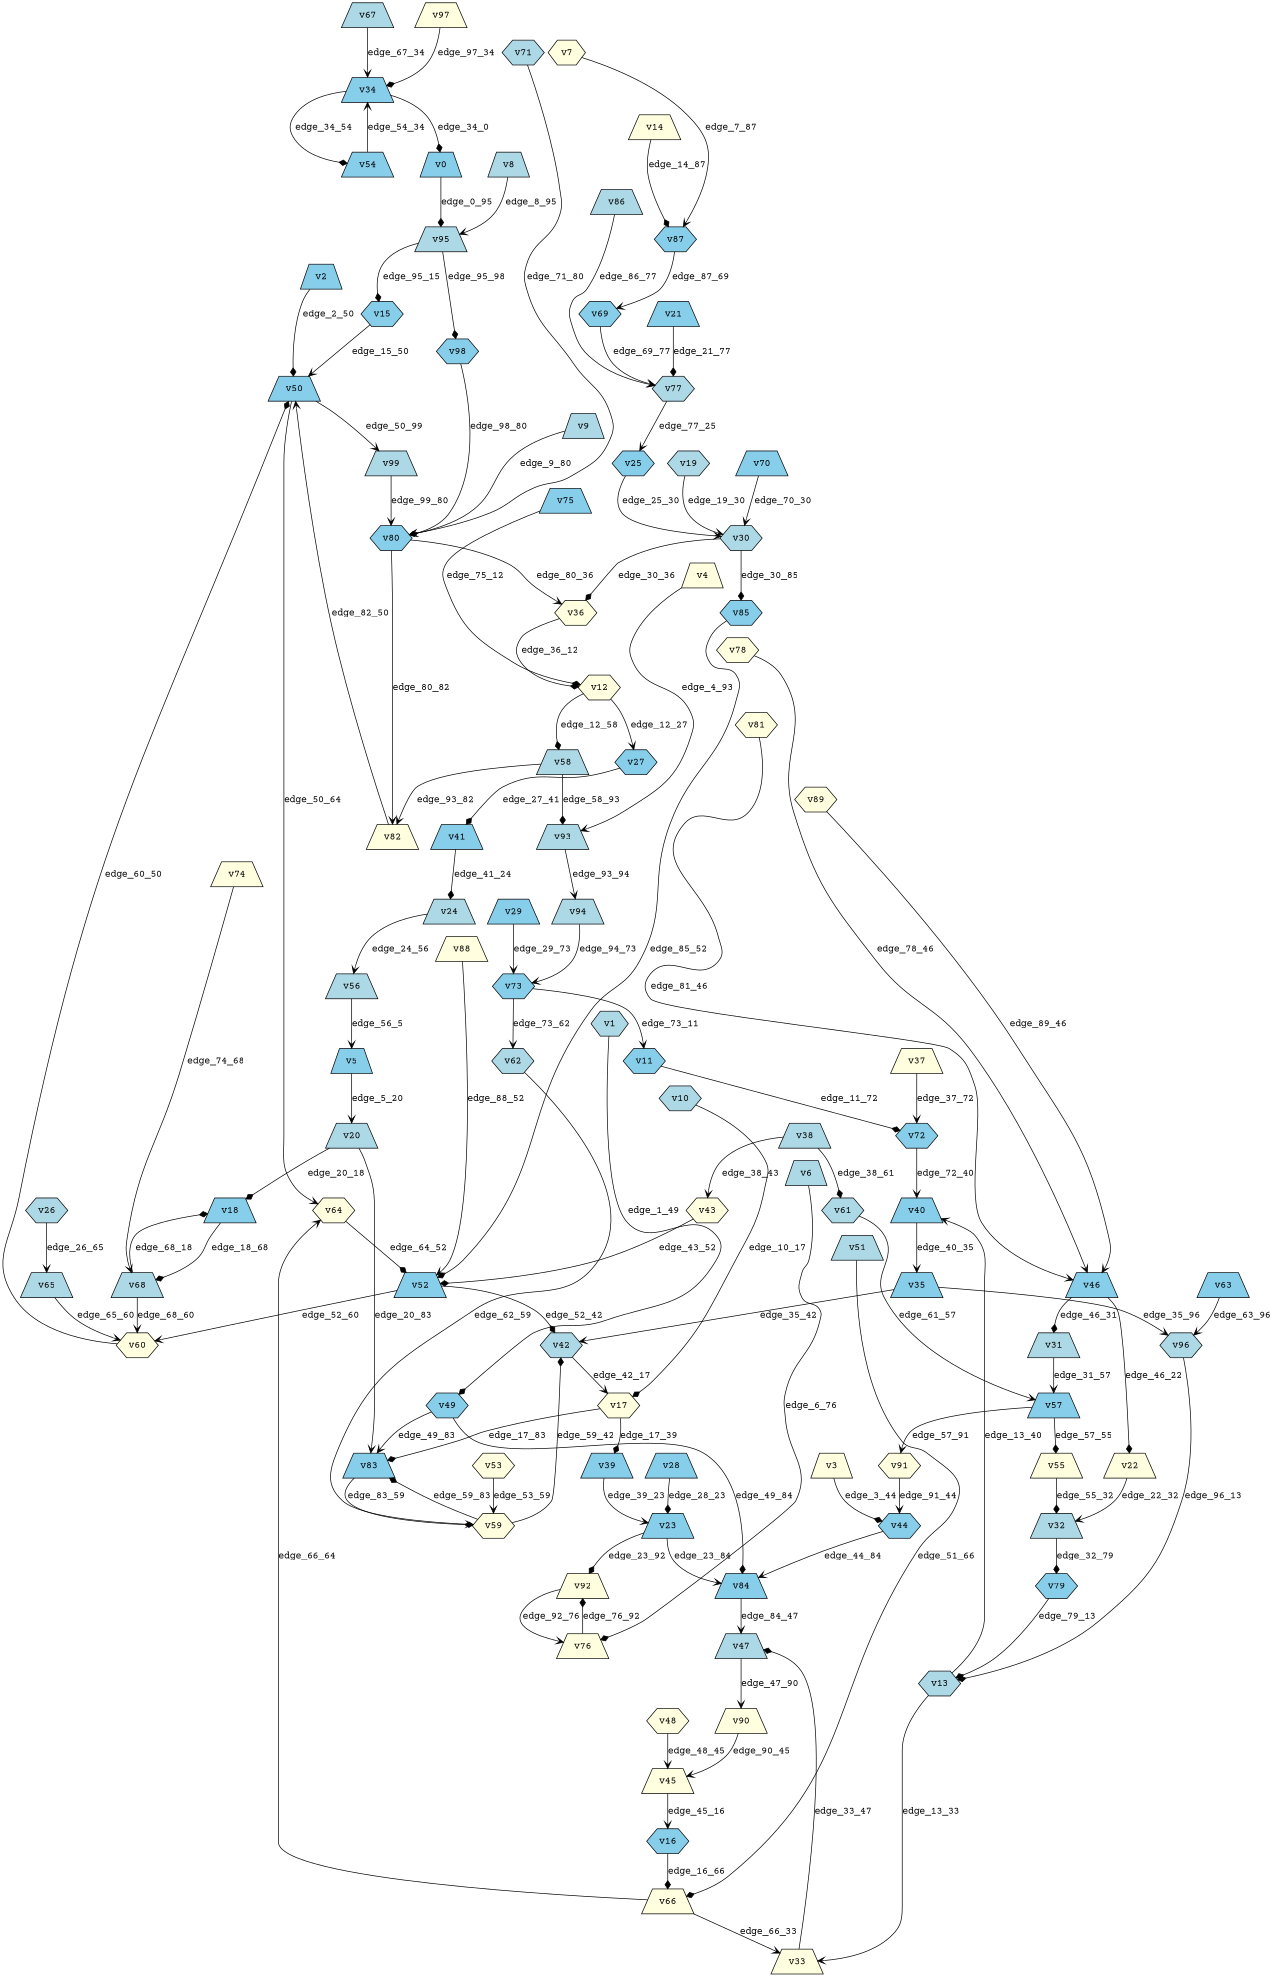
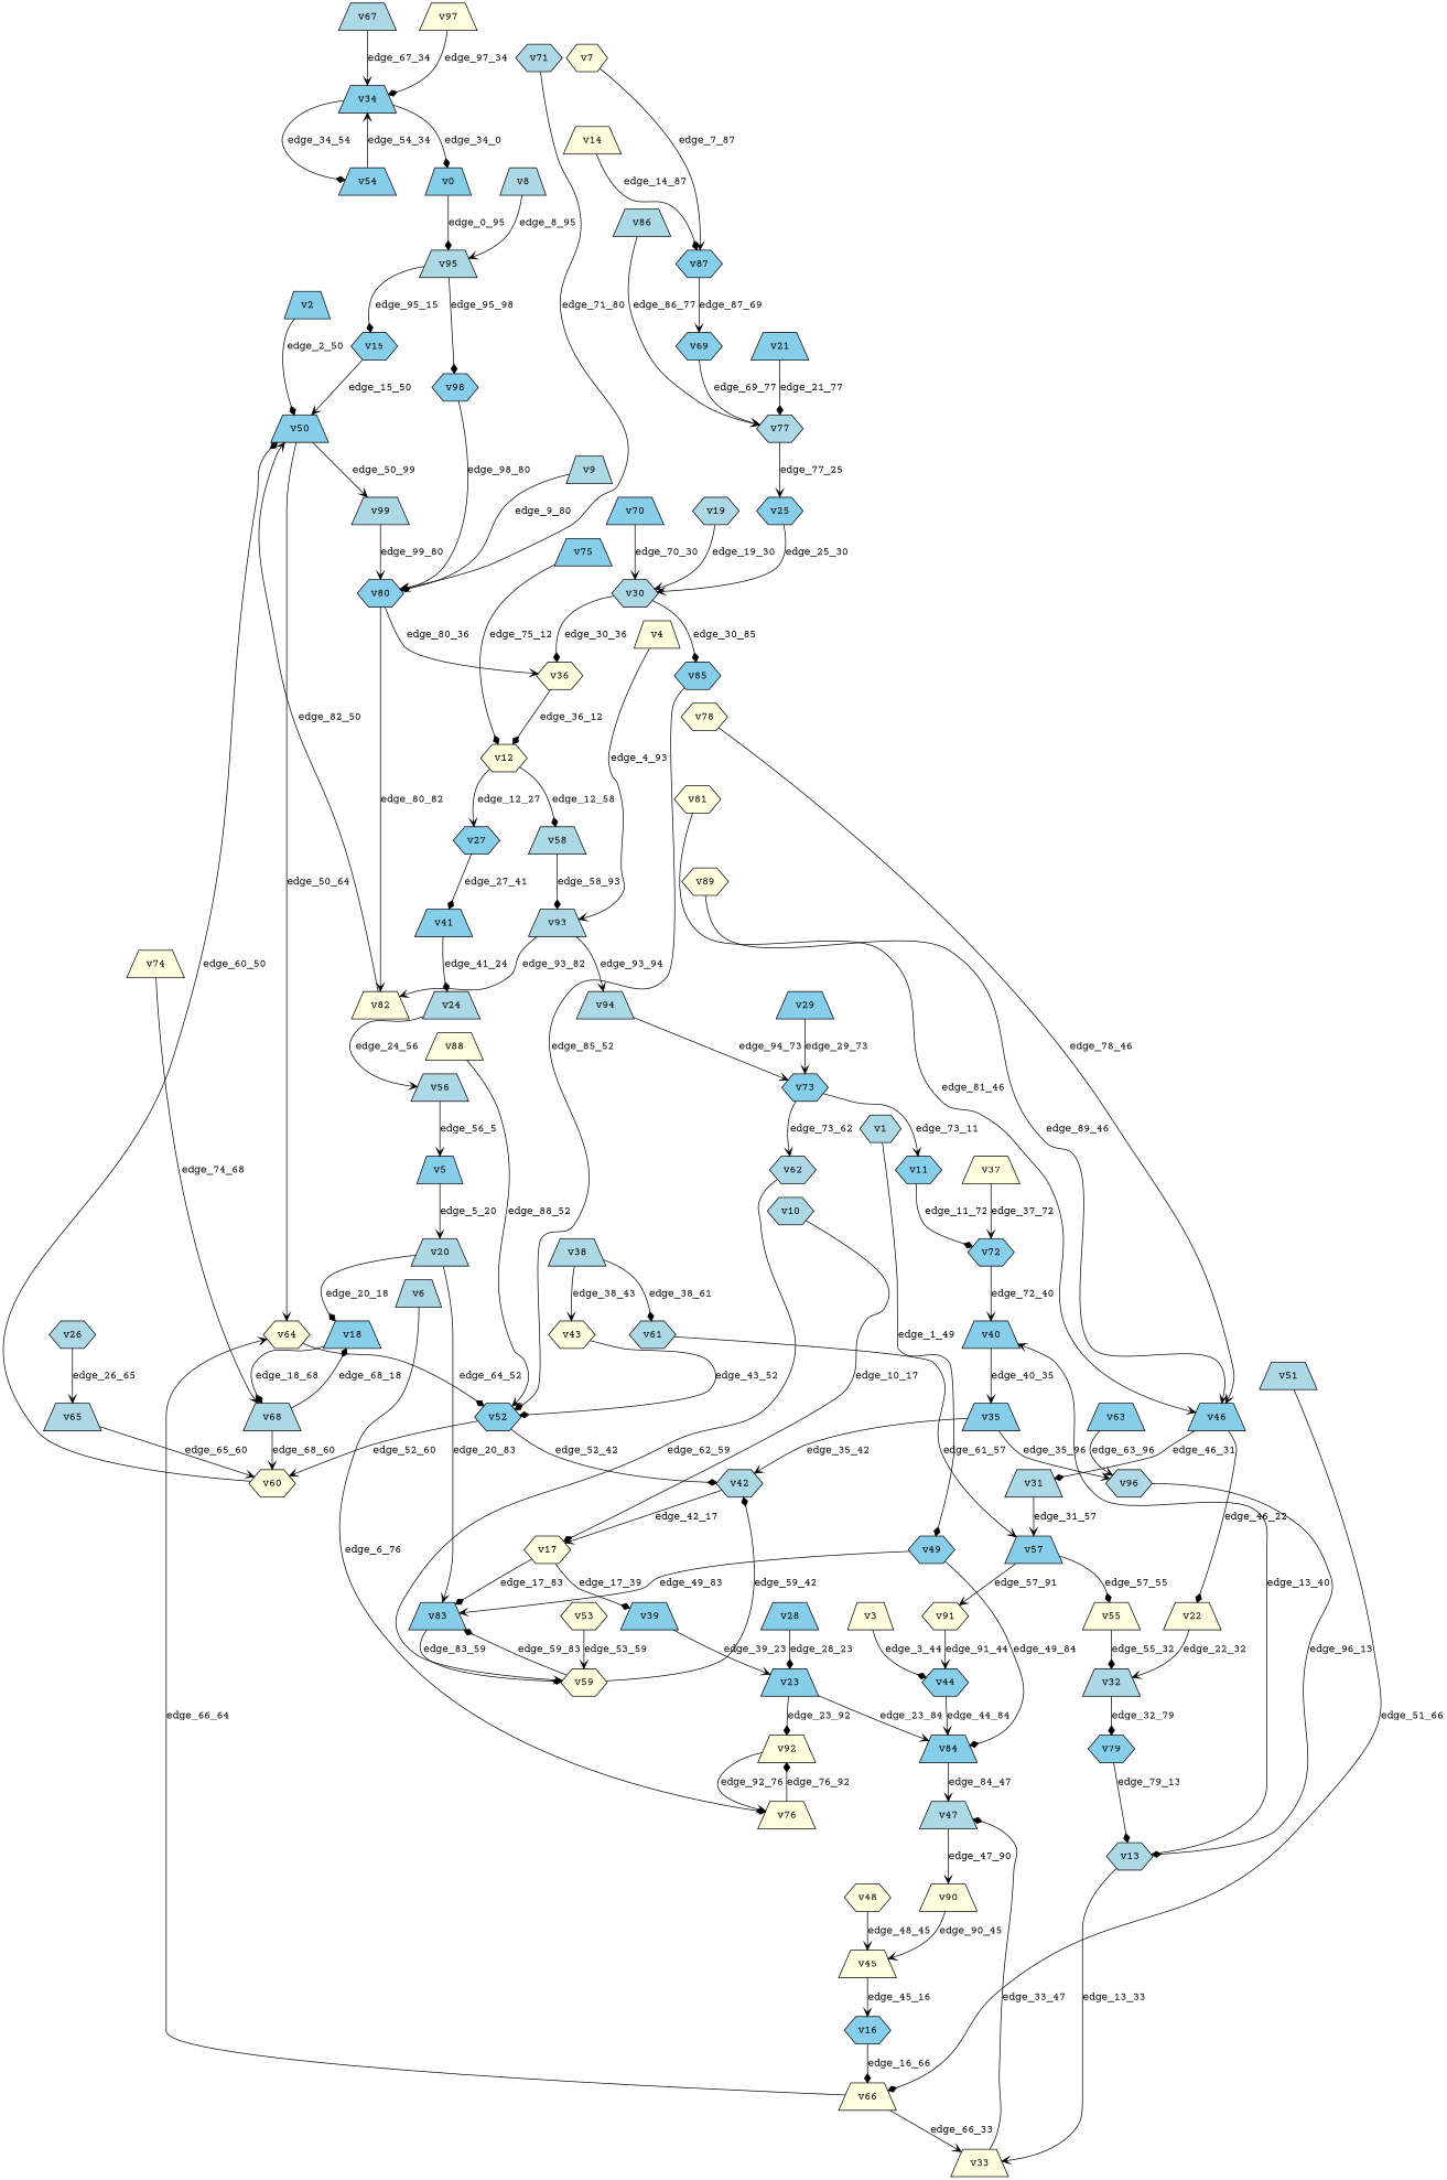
  digraph {
    fontname="Courier Prime"
    node [fillcolor=skyblue fontname="Courier Prime" player=1 shape=trapezium style=filled]
    edge [arrowhead=vee fontname="Courier Prime"]
    v0 [player=0]
    v95 [fillcolor=lightblue player=-1]
    v15 [shape=hexagon]
    v98 [player=0 shape=hexagon]
    v1 [fillcolor=lightblue player=0 shape=hexagon]
    v49 [player=-1 shape=hexagon]
    v83
    v84
    v2 [player=0]
    v50 [player=-1]
    v64 [fillcolor=lightyellow shape=hexagon]
    v99 [fillcolor=lightblue player=0]
    v3 [fillcolor=lightyellow]
    v44 [player=-1 shape=hexagon]
    v4 [fillcolor=lightyellow player=0]
    v93 [fillcolor=lightblue player=-1]
    v82 [fillcolor=lightyellow player=0]
    v94 [fillcolor=lightblue]
    v5 [player=0]
    v20 [fillcolor=lightblue player=-1]
    v18 [player=0]
    v6 [fillcolor=lightblue]
    v76 [fillcolor=lightyellow player=-1]
    v92 [fillcolor=lightyellow]
    v7 [fillcolor=lightyellow player=0 shape=hexagon]
    v87 [player=-1 shape=hexagon]
    v69 [player=0 shape=hexagon]
    v8 [fillcolor=lightblue]
    v9 [fillcolor=lightblue]
    v80 [player=-1 shape=hexagon]
    v36 [fillcolor=lightyellow shape=hexagon]
    v10 [fillcolor=lightblue player=0 shape=hexagon]
    v17 [fillcolor=lightyellow player=-1 shape=hexagon]
    v39
    v11 [player=0 shape=hexagon]
    v72 [player=-1 shape=hexagon]
    v40 [player=0]
    v12 [fillcolor=lightyellow player=-1 shape=hexagon]
    v27 [shape=hexagon]
    v58 [fillcolor=lightblue player=0]
    v41 [player=-1]
    v13 [fillcolor=lightblue player=-1 shape=hexagon]
    v33 [fillcolor=lightyellow player=0]
    v47 [fillcolor=lightblue player=-1]
    v35 [player=-1]
    v14 [fillcolor=lightyellow]
    v16 [shape=hexagon]
    v66 [fillcolor=lightyellow player=-1]
    v23 [player=-1]
    v59 [fillcolor=lightyellow player=-1 shape=hexagon]
    v68 [fillcolor=lightblue player=-1]
    v60 [fillcolor=lightyellow shape=hexagon]
    v19 [fillcolor=lightblue shape=hexagon]
    v30 [fillcolor=lightblue player=-1 shape=hexagon]
    v85 [player=0 shape=hexagon]
    v77 [fillcolor=lightblue player=-1 shape=hexagon]
    v21
    v25 [shape=hexagon]
    v22 [fillcolor=lightyellow]
    v32 [fillcolor=lightblue player=-1]
    v79 [shape=hexagon]
    v24 [fillcolor=lightblue player=0]
    v56 [fillcolor=lightblue player=-1]
    v26 [fillcolor=lightblue player=0 shape=hexagon]
    v65 [fillcolor=lightblue player=-1]
    v28 [player=0]
    v73 [player=-1 shape=hexagon]
    v29
    v62 [fillcolor=lightblue player=0 shape=hexagon]
-   v52 [player=-1]
+   v52 [player=-1 shape=hexagon]
    v31 [fillcolor=lightblue]
    v57 [player=-1]
    v55 [fillcolor=lightyellow]
    v91 [fillcolor=lightyellow shape=hexagon]
    v90 [fillcolor=lightyellow player=0]
    v34 [player=-1]
    v54 [player=0]
    v42 [fillcolor=lightblue player=0 shape=hexagon]
    v96 [fillcolor=lightblue shape=hexagon]
    v37 [fillcolor=lightyellow]
    v38 [fillcolor=lightblue player=-1]
    v43 [fillcolor=lightyellow player=0 shape=hexagon]
    v61 [fillcolor=lightblue player=0 shape=hexagon]
    v45 [fillcolor=lightyellow player=-1]
    v46 [player=-1]
    v48 [fillcolor=lightyellow player=0 shape=hexagon]
    v51 [fillcolor=lightblue player=0]
    v53 [fillcolor=lightyellow player=0 shape=hexagon]
    v63 [player=-1]
    v67 [fillcolor=lightblue]
    v70
    v71 [fillcolor=lightblue player=0 shape=hexagon]
    v74 [fillcolor=lightyellow]
    v75
    v78 [fillcolor=lightyellow player=0 shape=hexagon]
    v81 [fillcolor=lightyellow shape=hexagon]
    v86 [fillcolor=lightblue player=0]
    v88 [fillcolor=lightyellow]
    v89 [fillcolor=lightyellow shape=hexagon]
    v97 [fillcolor=lightyellow player=0]
    v0 -> v95 [arrowhead=diamond discount=0.611153 label=edge_0_95 weight=5.576213]
    v95 -> v15 [arrowhead=diamond label=edge_95_15 probability=0.311920]
    v95 -> v98 [arrowhead=diamond label=edge_95_98 probability=0.688080]
    v15 -> v50 [discount=0.240909 label=edge_15_50 weight=-2.928599]
    v98 -> v80 [discount=0.194993 label=edge_98_80 weight=1.762975]
    v1 -> v49 [arrowhead=diamond discount=0.486688 label=edge_1_49 weight=-0.714118]
    v49 -> v83 [label=edge_49_83 probability=0.625390]
    v49 -> v84 [arrowhead=diamond label=edge_49_84 probability=0.374610]
    v83 -> v59 [arrowhead=diamond discount=0.261802 label=edge_83_59 weight=4.225613]
    v84 -> v47 [discount=0.829380 label=edge_84_47 weight=7.731788]
    v2 -> v50 [arrowhead=diamond discount=0.159316 label=edge_2_50 weight=-3.104474]
    v50 -> v64 [label=edge_50_64 probability=0.429551]
    v50 -> v99 [label=edge_50_99 probability=0.570449]
    v64 -> v52 [arrowhead=diamond discount=0.141186 label=edge_64_52 weight=3.359159]
    v99 -> v80 [discount=0.845376 label=edge_99_80 weight=4.529575]
    v3 -> v44 [arrowhead=diamond discount=0.362675 label=edge_3_44 weight=2.465236]
    v44 -> v84 [label=edge_44_84 probability=1.000000]
    v4 -> v93 [discount=0.520935 label=edge_4_93 weight=-3.030305]
-   v58 -> v82 [label=edge_93_82 probability=0.399927]
+   v93 -> v82 [label=edge_93_82 probability=0.399927]
    v93 -> v94 [label=edge_93_94 probability=0.600073]
    v82 -> v50 [discount=0.196660 label=edge_82_50 weight=-7.381014]
    v94 -> v73 [discount=0.883824 label=edge_94_73 weight=-5.821214]
    v5 -> v20 [discount=0.590478 label=edge_5_20 weight=1.733980]
    v20 -> v83 [label=edge_20_83 probability=0.349619]
    v20 -> v18 [arrowhead=diamond label=edge_20_18 probability=0.650381]
    v18 -> v68 [arrowhead=diamond discount=0.633766 label=edge_18_68 weight=-3.268469]
    v6 -> v76 [arrowhead=diamond discount=0.861819 label=edge_6_76 weight=-2.300180]
    v76 -> v92 [arrowhead=diamond label=edge_76_92 probability=1.000000]
    v92 -> v76 [discount=0.189047 label=edge_92_76 weight=-5.734419]
    v7 -> v87 [discount=0.155038 label=edge_7_87 weight=-1.156249]
    v87 -> v69 [label=edge_87_69 probability=1.000000]
    v69 -> v77 [discount=0.810803 label=edge_69_77 weight=4.635986]
    v8 -> v95 [discount=0.119064 label=edge_8_95 weight=3.536331]
    v9 -> v80 [arrowhead=diamond discount=0.694783 label=edge_9_80 weight=-4.152076]
    v80 -> v82 [label=edge_80_82 probability=0.368931]
    v80 -> v36 [label=edge_80_36 probability=0.631069]
    v36 -> v12 [arrowhead=diamond discount=0.873680 label=edge_36_12 weight=0.339002]
    v10 -> v17 [arrowhead=diamond discount=0.497067 label=edge_10_17 weight=-4.132313]
    v17 -> v83 [arrowhead=diamond label=edge_17_83 probability=0.347710]
    v17 -> v39 [arrowhead=diamond label=edge_17_39 probability=0.652290]
    v39 -> v23 [discount=0.744319 label=edge_39_23 weight=-4.151993]
    v11 -> v72 [arrowhead=diamond discount=0.288441 label=edge_11_72 weight=0.025716]
    v72 -> v40 [label=edge_72_40 probability=1.000000]
    v40 -> v35 [discount=0.608723 label=edge_40_35 weight=9.562610]
    v12 -> v27 [label=edge_12_27 probability=0.540675]
    v12 -> v58 [arrowhead=diamond label=edge_12_58 probability=0.459325]
    v27 -> v41 [arrowhead=diamond discount=0.276592 label=edge_27_41 weight=-8.634659]
    v58 -> v93 [arrowhead=diamond discount=0.762324 label=edge_58_93 weight=2.436640]
    v41 -> v24 [arrowhead=diamond label=edge_41_24 probability=1.000000]
    v13 -> v40 [label=edge_13_40 probability=0.529376]
    v13 -> v33 [label=edge_13_33 probability=0.470624]
    v33 -> v47 [arrowhead=diamond discount=0.465852 label=edge_33_47 weight=-9.880121]
    v47 -> v90 [label=edge_47_90 probability=1.000000]
    v35 -> v42 [label=edge_35_42 probability=0.539609]
    v35 -> v96 [label=edge_35_96 probability=0.460391]
    v14 -> v87 [arrowhead=diamond discount=0.517322 label=edge_14_87 weight=-3.070390]
    v16 -> v66 [arrowhead=diamond discount=0.688818 label=edge_16_66 weight=8.601770]
    v66 -> v64 [label=edge_66_64 probability=0.309118]
    v66 -> v33 [label=edge_66_33 probability=0.690882]
    v23 -> v84 [label=edge_23_84 probability=0.517672]
    v23 -> v92 [arrowhead=diamond label=edge_23_92 probability=0.482328]
    v59 -> v83 [arrowhead=diamond label=edge_59_83 probability=0.326012]
    v59 -> v42 [arrowhead=diamond label=edge_59_42 probability=0.673988]
    v68 -> v18 [arrowhead=diamond label=edge_68_18 probability=0.568606]
    v68 -> v60 [label=edge_68_60 probability=0.431394]
    v60 -> v50 [arrowhead=diamond discount=0.527647 label=edge_60_50 weight=-1.942883]
    v19 -> v30 [discount=0.510285 label=edge_19_30 weight=4.897602]
    v30 -> v36 [arrowhead=diamond label=edge_30_36 probability=0.663733]
    v30 -> v85 [arrowhead=diamond label=edge_30_85 probability=0.336267]
    v85 -> v52 [arrowhead=diamond discount=0.778126 label=edge_85_52 weight=-7.713712]
    v77 -> v25 [label=edge_77_25 probability=1.000000]
    v21 -> v77 [arrowhead=diamond discount=0.668423 label=edge_21_77 weight=6.177815]
    v25 -> v30 [discount=0.189172 label=edge_25_30 weight=0.867599]
    v22 -> v32 [discount=0.813585 label=edge_22_32 weight=6.461065]
    v32 -> v79 [arrowhead=diamond label=edge_32_79 probability=1.000000]
    v79 -> v13 [arrowhead=diamond discount=0.286415 label=edge_79_13 weight=-3.985543]
    v24 -> v56 [discount=0.785347 label=edge_24_56 weight=0.522682]
    v56 -> v5 [label=edge_56_5 probability=1.000000]
    v26 -> v65 [discount=0.259516 label=edge_26_65 weight=5.174628]
    v65 -> v60 [label=edge_65_60 probability=1.000000]
    v28 -> v23 [arrowhead=diamond discount=0.290271 label=edge_28_23 weight=3.883125]
    v73 -> v11 [label=edge_73_11 probability=0.652863]
    v73 -> v62 [label=edge_73_62 probability=0.347137]
    v29 -> v73 [discount=0.490453 label=edge_29_73 weight=2.264255]
    v62 -> v59 [discount=0.395196 label=edge_62_59 weight=-3.623925]
    v52 -> v60 [label=edge_52_60 probability=0.690978]
    v52 -> v42 [arrowhead=diamond label=edge_52_42 probability=0.309022]
    v31 -> v57 [discount=0.874137 label=edge_31_57 weight=2.098499]
    v57 -> v55 [arrowhead=diamond label=edge_57_55 probability=0.338590]
    v57 -> v91 [label=edge_57_91 probability=0.661410]
    v55 -> v32 [arrowhead=diamond discount=0.284077 label=edge_55_32 weight=9.903256]
    v91 -> v44 [discount=0.410144 label=edge_91_44 weight=5.380229]
    v90 -> v45 [discount=0.466875 label=edge_90_45 weight=2.318269]
    v34 -> v0 [arrowhead=diamond label=edge_34_0 probability=0.553813]
    v34 -> v54 [arrowhead=diamond label=edge_34_54 probability=0.446187]
    v54 -> v34 [discount=0.815700 label=edge_54_34 weight=8.875407]
    v42 -> v17 [discount=0.285320 label=edge_42_17 weight=-4.078182]
    v96 -> v13 [arrowhead=diamond discount=0.884061 label=edge_96_13 weight=-8.240860]
    v37 -> v72 [discount=0.471142 label=edge_37_72 weight=7.251165]
    v38 -> v43 [label=edge_38_43 probability=0.451124]
    v38 -> v61 [arrowhead=diamond label=edge_38_61 probability=0.548876]
    v43 -> v52 [arrowhead=diamond discount=0.856841 label=edge_43_52 weight=-2.746897]
    v61 -> v57 [discount=0.477453 label=edge_61_57 weight=-3.713408]
    v45 -> v16 [label=edge_45_16 probability=1.000000]
    v46 -> v22 [arrowhead=diamond label=edge_46_22 probability=0.362307]
    v46 -> v31 [arrowhead=diamond label=edge_46_31 probability=0.637693]
    v48 -> v45 [discount=0.890859 label=edge_48_45 weight=4.737984]
    v51 -> v66 [arrowhead=diamond discount=0.545935 label=edge_51_66 weight=-4.561519]
    v53 -> v59 [discount=0.127573 label=edge_53_59 weight=5.649217]
    v63 -> v96 [label=edge_63_96 probability=1.000000]
    v67 -> v34 [discount=0.104608 label=edge_67_34 weight=7.704158]
    v70 -> v30 [discount=0.227426 label=edge_70_30 weight=5.239907]
    v71 -> v80 [discount=0.898475 label=edge_71_80 weight=-8.058060]
    v74 -> v68 [discount=0.253058 label=edge_74_68 weight=-3.158927]
    v75 -> v12 [arrowhead=diamond discount=0.369771 label=edge_75_12 weight=-7.439203]
    v78 -> v46 [discount=0.877013 label=edge_78_46 weight=-0.700819]
    v81 -> v46 [discount=0.546778 label=edge_81_46 weight=-3.462449]
    v86 -> v77 [discount=0.445209 label=edge_86_77 weight=-4.274595]
    v88 -> v52 [discount=0.563921 label=edge_88_52 weight=-2.101438]
    v89 -> v46 [discount=0.465617 label=edge_89_46 weight=-6.419177]
    v97 -> v34 [arrowhead=diamond discount=0.801233 label=edge_97_34 weight=2.090640]
  }
